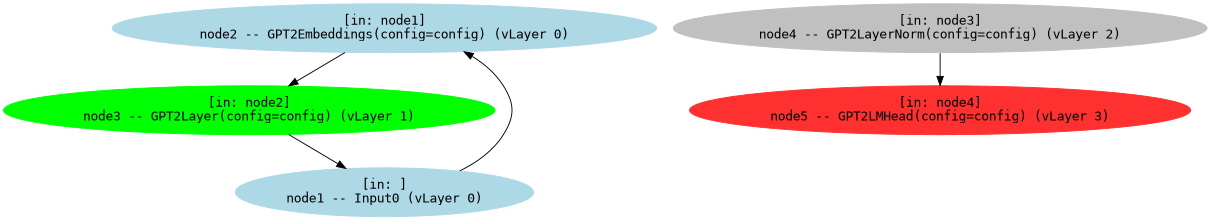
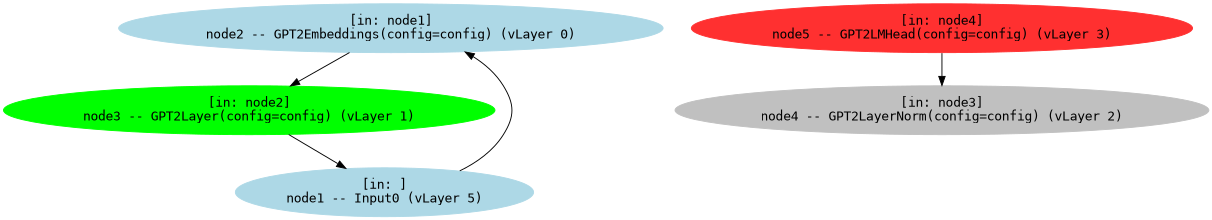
  digraph {
    fontname="DejaVu Sans Mono"
    node [color=lightblue fontname="DejaVu Sans Mono" style=filled]
    edge [fontname="DejaVu Sans Mono"]
    n1 [label="[in: node1]\nnode2 -- GPT2Embeddings(config=config) (vLayer 0)"]
    n2 [color=green label="[in: node2]\nnode3 -- GPT2Layer(config=config) (vLayer 1)"]
-   n3 [label="[in: ]\nnode1 -- Input0 (vLayer 0)"]
+   n3 [label="[in: ]\nnode1 -- Input0 (vLayer 5)"]
    n4 [color=grey label="[in: node3]\nnode4 -- GPT2LayerNorm(config=config) (vLayer 2)"]
    n5 [color=firebrick1 label="[in: node4]\nnode5 -- GPT2LMHead(config=config) (vLayer 3)"]
    n1 -> n2
    n2 -> n3
    n3 -> n1
-   n4 -> n5
+   n5 -> n4
  }
